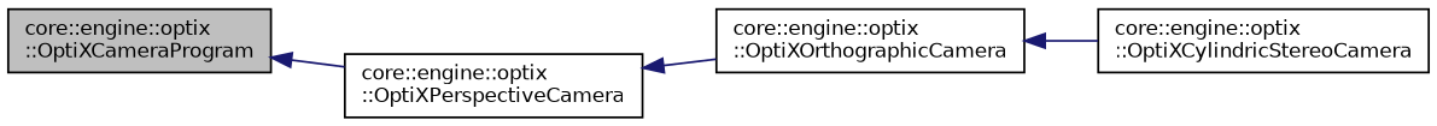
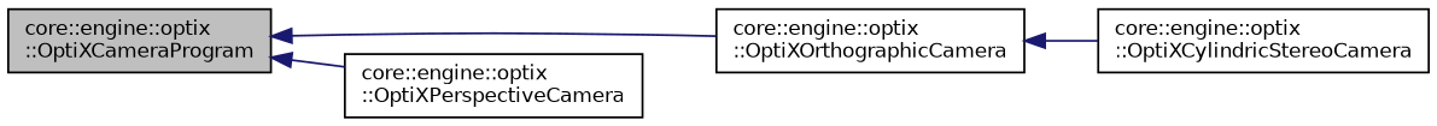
  digraph {
    rankdir=LR
    node [color=black fillcolor=white fontname=Helvetica fontsize=10 shape=record style=filled]
    edge [color=midnightblue dir=back fontname=Helvetica fontsize=10 labelfontname=Helvetica labelfontsize=10 style=solid]
    n1 [fillcolor=grey75 fontcolor=black height=0.2 label="core::engine::optix\l::OptiXCameraProgram" width=0.4]
    n2 [height=0.2 label="core::engine::optix\l::OptiXOrthographicCamera" width=0.4]
    n3 [height=0.2 label="core::engine::optix\l::OptiXPerspectiveCamera" width=0.4]
    n4 [height=0.2 label="core::engine::optix\l::OptiXCylindricStereoCamera" width=0.4]
-   n3 -> n2
+   n1 -> n2
    n1 -> n3
    n2 -> n4
  }
